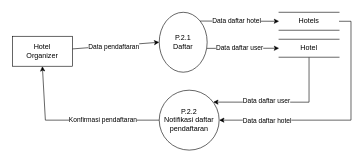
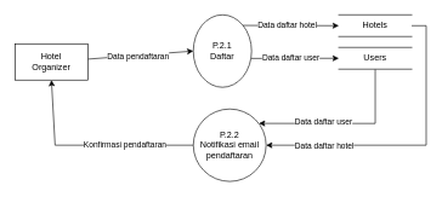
  <mxCell id="0" />
  <mxCell id="1" parent="0" />
  <mxCell id="2" style="edgeStyle=none;html=1;entryX=0;entryY=0.5;entryDx=0;entryDy=0;exitX=0.99;exitY=0.602;exitDx=0;exitDy=0;exitPerimeter=0;" edge="1" parent="1" source="4" target="15"><mxGeometry relative="1" as="geometry" /></mxCell>
  <mxCell id="3" value="&lt;span style=&quot;color: rgb(0, 0, 0);&quot;&gt;Data daftar user&lt;/span&gt;" style="edgeLabel;html=1;align=center;verticalAlign=middle;resizable=0;points=[];" vertex="1" connectable="0" parent="2"><mxGeometry x="-0.155" y="1" relative="1" as="geometry"><mxPoint x="3" as="offset" /></mxGeometry></mxCell>
  <mxCell id="4" value="P.2.1&lt;div&gt;Daftar&lt;/div&gt;" style="shape=ellipse;html=1;dashed=0;whiteSpace=wrap;aspect=fixed;perimeter=ellipsePerimeter;" vertex="1" parent="1"><mxGeometry x="265" y="20" width="80" height="100" as="geometry" /></mxCell>
  <mxCell id="5" value="" style="endArrow=classic;html=1;rounded=0;curved=0;jumpStyle=arc;entryX=0.901;entryY=0.199;entryDx=0;entryDy=0;exitX=0.5;exitY=1;exitDx=0;exitDy=0;entryPerimeter=0;" edge="1" parent="1" source="15" target="14"><mxGeometry width="50" height="50" relative="1" as="geometry"><mxPoint x="552.19" y="190" as="sourcePoint" /><mxPoint x="365" y="190.6" as="targetPoint" /><Array as="points"><mxPoint x="515" y="170" /></Array></mxGeometry></mxCell>
  <mxCell id="6" value="Data daftar user" style="edgeLabel;html=1;align=center;verticalAlign=middle;resizable=0;points=[];" vertex="1" connectable="0" parent="5"><mxGeometry x="0.483" y="-2" relative="1" as="geometry"><mxPoint x="27" as="offset" /></mxGeometry></mxCell>
  <mxCell id="7" value="" style="endArrow=classic;html=1;rounded=0;curved=0;jumpStyle=arc;entryX=1;entryY=0.5;entryDx=0;entryDy=0;exitX=1;exitY=0.5;exitDx=0;exitDy=0;" edge="1" parent="1" source="16" target="14"><mxGeometry width="50" height="50" relative="1" as="geometry"><mxPoint x="672.19" y="270" as="sourcePoint" /><mxPoint x="485" y="270.6" as="targetPoint" /><Array as="points"><mxPoint x="585" y="35" /><mxPoint x="585" y="200" /></Array></mxGeometry></mxCell>
  <mxCell id="8" value="Data daftar hotel" style="edgeLabel;html=1;align=center;verticalAlign=middle;resizable=0;points=[];" vertex="1" connectable="0" parent="7"><mxGeometry x="0.575" relative="1" as="geometry"><mxPoint x="-7" as="offset" /></mxGeometry></mxCell>
  <mxCell id="9" value="" style="endArrow=classic;html=1;rounded=0;curved=0;jumpStyle=arc;entryX=0.5;entryY=1;entryDx=0;entryDy=0;exitX=0;exitY=0.5;exitDx=0;exitDy=0;" edge="1" parent="1" source="14" target="13"><mxGeometry width="50" height="50" relative="1" as="geometry"><mxPoint x="212.19" y="240" as="sourcePoint" /><mxPoint x="25" y="240.6" as="targetPoint" /><Array as="points"><mxPoint x="75" y="200" /></Array></mxGeometry></mxCell>
  <mxCell id="10" value="Konfirmasi pendaftaran" style="edgeLabel;html=1;align=center;verticalAlign=middle;resizable=0;points=[];" vertex="1" connectable="0" parent="9"><mxGeometry x="-0.269" y="-1" relative="1" as="geometry"><mxPoint x="7" as="offset" /></mxGeometry></mxCell>
  <mxCell id="11" style="edgeStyle=none;html=1;entryX=0;entryY=0.5;entryDx=0;entryDy=0;" edge="1" parent="1" source="13" target="4"><mxGeometry relative="1" as="geometry" /></mxCell>
  <mxCell id="12" value="Data pendaftaran" style="edgeLabel;html=1;align=center;verticalAlign=middle;resizable=0;points=[];" vertex="1" connectable="0" parent="11"><mxGeometry x="-0.367" y="2" relative="1" as="geometry"><mxPoint x="23" y="1" as="offset" /></mxGeometry></mxCell>
  <mxCell id="13" value="Hotel&lt;div&gt;Organizer&lt;/div&gt;" style="html=1;dashed=0;whiteSpace=wrap;" vertex="1" parent="1"><mxGeometry x="20" y="60" width="100" height="50" as="geometry" /></mxCell>
- <mxCell id="14" value="P.2.2&lt;div&gt;Notifikasi daftar&lt;/div&gt;&lt;div&gt;pendaftaran&lt;/div&gt;" style="shape=ellipse;html=1;dashed=0;whiteSpace=wrap;aspect=fixed;perimeter=ellipsePerimeter;" vertex="1" parent="1"><mxGeometry x="265" y="150" width="100" height="100" as="geometry" /></mxCell>
- <mxCell id="15" value="Hotel" style="html=1;dashed=0;whiteSpace=wrap;shape=partialRectangle;right=0;left=0;" vertex="1" parent="1"><mxGeometry x="465" y="65" width="100" height="30" as="geometry" /></mxCell>
+ <mxCell id="14" value="P.2.2&lt;div&gt;Notifikasi email&lt;/div&gt;&lt;div&gt;pendaftaran&lt;/div&gt;" style="shape=ellipse;html=1;dashed=0;whiteSpace=wrap;aspect=fixed;perimeter=ellipsePerimeter;" vertex="1" parent="1"><mxGeometry x="265" y="150" width="100" height="100" as="geometry" /></mxCell>
+ <mxCell id="15" value="Users" style="html=1;dashed=0;whiteSpace=wrap;shape=partialRectangle;right=0;left=0;" vertex="1" parent="1"><mxGeometry x="465" y="65" width="100" height="30" as="geometry" /></mxCell>
  <mxCell id="16" value="Hotels" style="html=1;dashed=0;whiteSpace=wrap;shape=partialRectangle;right=0;left=0;" vertex="1" parent="1"><mxGeometry x="465" y="20" width="100" height="30" as="geometry" /></mxCell>
  <mxCell id="17" style="edgeStyle=none;html=1;entryX=0;entryY=0.5;entryDx=0;entryDy=0;exitX=1;exitY=0;exitDx=0;exitDy=0;" edge="1" parent="1" source="4" target="16"><mxGeometry relative="1" as="geometry"><mxPoint x="355" y="34" as="sourcePoint" /><mxPoint x="456" y="36" as="targetPoint" /></mxGeometry></mxCell>
  <mxCell id="18" value="Data daftar hotel" style="edgeLabel;html=1;align=center;verticalAlign=middle;resizable=0;points=[];" vertex="1" connectable="0" parent="17"><mxGeometry x="-0.346" relative="1" as="geometry"><mxPoint x="17" as="offset" /></mxGeometry></mxCell>
